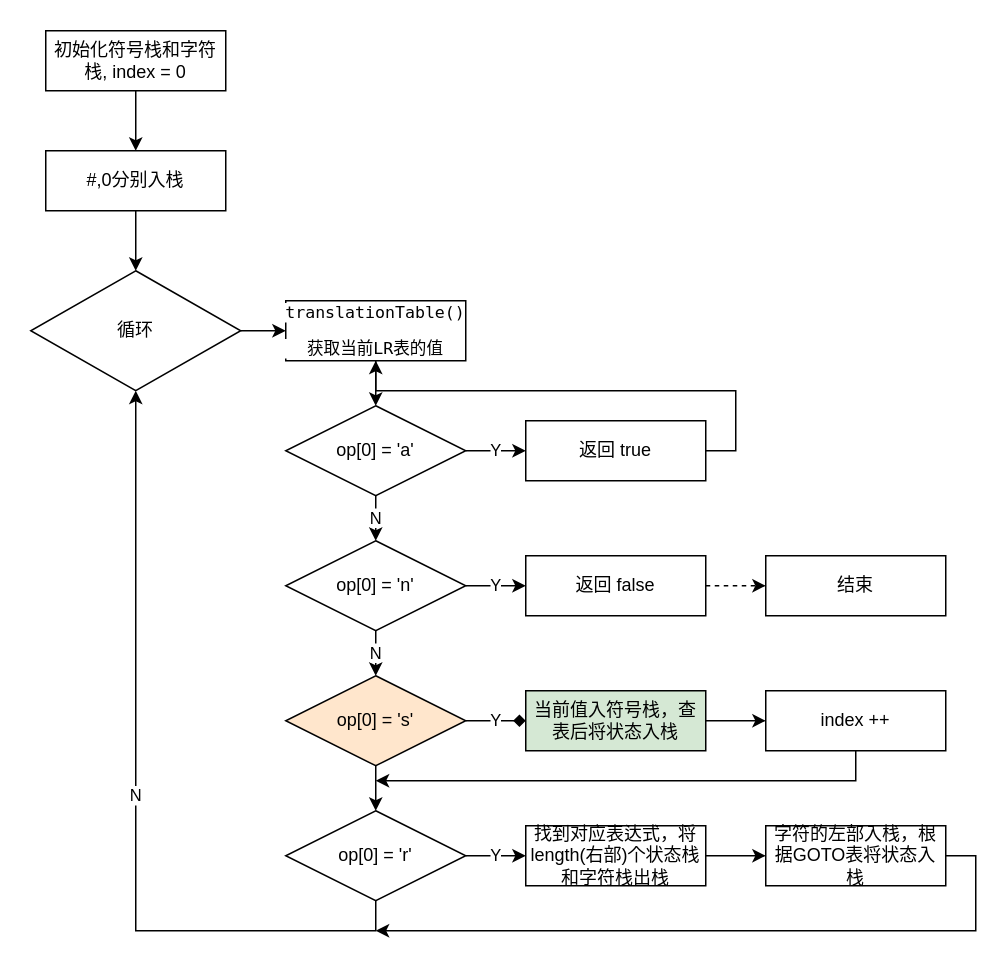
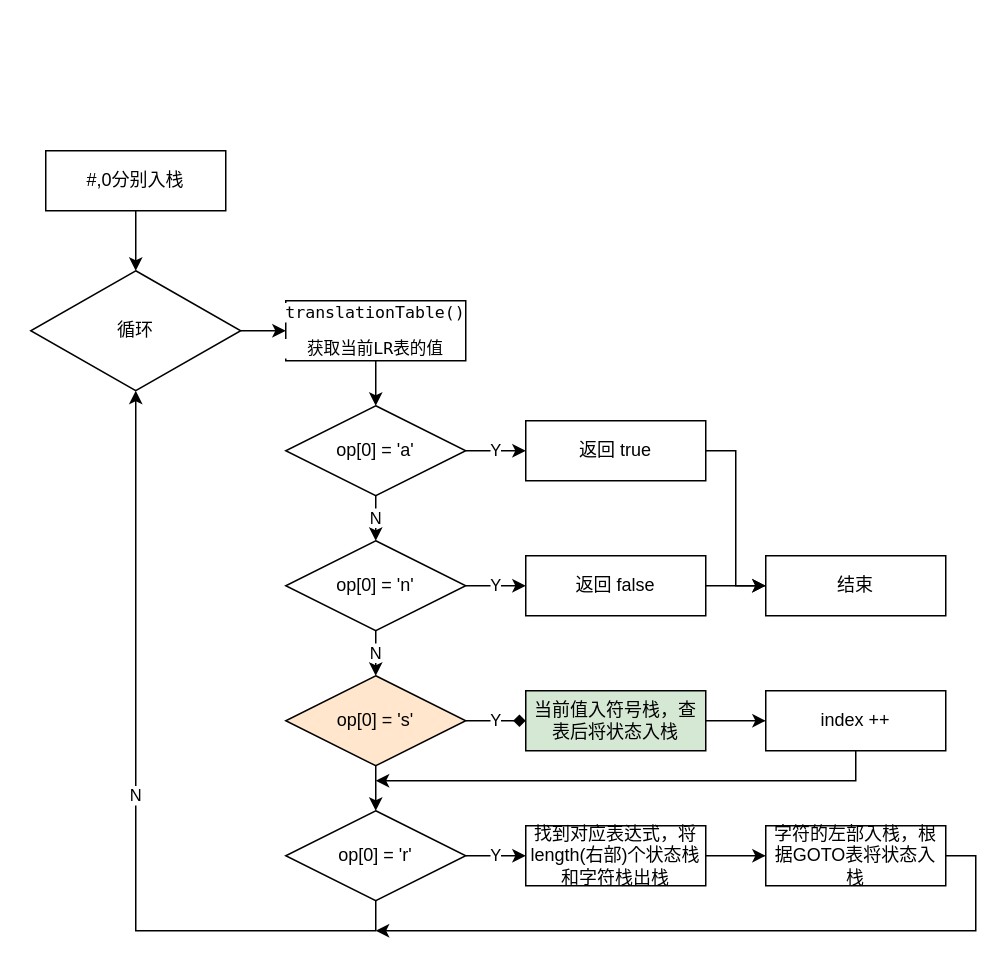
  <mxCell id="0" />
  <mxCell id="1" parent="0" />
- <mxCell id="2" style="edgeStyle=orthogonalEdgeStyle;rounded=0;orthogonalLoop=1;jettySize=auto;html=1;exitX=0.5;exitY=1;exitDx=0;exitDy=0;entryX=0.5;entryY=0;entryDx=0;entryDy=0;" edge="1" parent="1" source="3" target="5"><mxGeometry relative="1" as="geometry" /></mxCell>
- <mxCell id="3" value="初始化符号栈和字符栈, index = 0" style="rounded=0;whiteSpace=wrap;html=1;" vertex="1" parent="1"><mxGeometry x="30" y="20" width="120" height="40" as="geometry" /></mxCell>
  <mxCell id="4" style="edgeStyle=orthogonalEdgeStyle;rounded=0;orthogonalLoop=1;jettySize=auto;html=1;exitX=0.5;exitY=1;exitDx=0;exitDy=0;entryX=0.5;entryY=0;entryDx=0;entryDy=0;" edge="1" parent="1" source="5" target="7"><mxGeometry relative="1" as="geometry" /></mxCell>
  <mxCell id="5" value="#,0分别入栈" style="rounded=0;whiteSpace=wrap;html=1;" vertex="1" parent="1"><mxGeometry x="30" y="100" width="120" height="40" as="geometry" /></mxCell>
  <mxCell id="6" style="edgeStyle=orthogonalEdgeStyle;rounded=0;orthogonalLoop=1;jettySize=auto;html=1;exitX=1;exitY=0.5;exitDx=0;exitDy=0;entryX=0;entryY=0.5;entryDx=0;entryDy=0;" edge="1" parent="1" source="7" target="9"><mxGeometry relative="1" as="geometry" /></mxCell>
  <mxCell id="7" value="循环" style="rhombus;whiteSpace=wrap;html=1;" vertex="1" parent="1"><mxGeometry x="20" y="180" width="140" height="80" as="geometry" /></mxCell>
  <mxCell id="8" style="edgeStyle=orthogonalEdgeStyle;rounded=0;orthogonalLoop=1;jettySize=auto;html=1;exitX=0.5;exitY=1;exitDx=0;exitDy=0;entryX=0.5;entryY=0;entryDx=0;entryDy=0;" edge="1" parent="1" source="9" target="12"><mxGeometry relative="1" as="geometry" /></mxCell>
  <mxCell id="9" value="&lt;pre style=&quot;background-color: rgb(255, 255, 255); font-family: &amp;quot;JetBrains Mono&amp;quot;, monospace; font-size: 8.3pt;&quot;&gt;translationTable()&lt;/pre&gt;&lt;pre style=&quot;background-color: rgb(255, 255, 255); font-family: &amp;quot;JetBrains Mono&amp;quot;, monospace; font-size: 8.3pt;&quot;&gt;获取当前LR表的值&lt;/pre&gt;" style="rounded=0;whiteSpace=wrap;html=1;" vertex="1" parent="1"><mxGeometry x="190" y="200" width="120" height="40" as="geometry" /></mxCell>
  <mxCell id="10" value="Y" style="edgeStyle=orthogonalEdgeStyle;rounded=0;orthogonalLoop=1;jettySize=auto;html=1;exitX=1;exitY=0.5;exitDx=0;exitDy=0;entryX=0;entryY=0.5;entryDx=0;entryDy=0;" edge="1" parent="1" source="12" target="14"><mxGeometry relative="1" as="geometry" /></mxCell>
  <mxCell id="11" value="N" style="edgeStyle=orthogonalEdgeStyle;rounded=0;orthogonalLoop=1;jettySize=auto;html=1;exitX=0.5;exitY=1;exitDx=0;exitDy=0;entryX=0.5;entryY=0;entryDx=0;entryDy=0;" edge="1" parent="1" source="12" target="18"><mxGeometry relative="1" as="geometry" /></mxCell>
  <mxCell id="12" value="op[0] = 'a'" style="rhombus;whiteSpace=wrap;html=1;" vertex="1" parent="1"><mxGeometry x="190" y="270" width="120" height="60" as="geometry" /></mxCell>
- <mxCell id="13" style="edgeStyle=orthogonalEdgeStyle;rounded=0;orthogonalLoop=1;jettySize=auto;html=1;exitX=1;exitY=0.5;exitDx=0;exitDy=0;" edge="1" parent="1" source="14" target="9"><mxGeometry relative="1" as="geometry" /></mxCell>
+ <mxCell id="13" style="edgeStyle=orthogonalEdgeStyle;rounded=0;orthogonalLoop=1;jettySize=auto;html=1;exitX=1;exitY=0.5;exitDx=0;exitDy=0;entryX=0;entryY=0.5;entryDx=0;entryDy=0;" edge="1" parent="1" source="14" target="15"><mxGeometry relative="1" as="geometry" /></mxCell>
  <mxCell id="14" value="返回 true" style="rounded=0;whiteSpace=wrap;html=1;" vertex="1" parent="1"><mxGeometry x="350" y="280" width="120" height="40" as="geometry" /></mxCell>
  <mxCell id="15" value="结束" style="rounded=0;whiteSpace=wrap;html=1;" vertex="1" parent="1"><mxGeometry x="510" y="370" width="120" height="40" as="geometry" /></mxCell>
  <mxCell id="16" value="Y" style="edgeStyle=orthogonalEdgeStyle;rounded=0;orthogonalLoop=1;jettySize=auto;html=1;exitX=1;exitY=0.5;exitDx=0;exitDy=0;entryX=0;entryY=0.5;entryDx=0;entryDy=0;" edge="1" parent="1" source="18" target="20"><mxGeometry relative="1" as="geometry" /></mxCell>
  <mxCell id="17" value="N" style="edgeStyle=orthogonalEdgeStyle;rounded=0;orthogonalLoop=1;jettySize=auto;html=1;exitX=0.5;exitY=1;exitDx=0;exitDy=0;entryX=0.5;entryY=0;entryDx=0;entryDy=0;" edge="1" parent="1" source="18" target="23"><mxGeometry relative="1" as="geometry" /></mxCell>
  <mxCell id="18" value="op[0] = 'n'" style="rhombus;whiteSpace=wrap;html=1;" vertex="1" parent="1"><mxGeometry x="190" y="360" width="120" height="60" as="geometry" /></mxCell>
- <mxCell id="19" style="edgeStyle=orthogonalEdgeStyle;rounded=0;orthogonalLoop=1;jettySize=auto;html=1;exitX=1;exitY=0.5;exitDx=0;exitDy=0;entryX=0;entryY=0.5;entryDx=0;entryDy=0;dashed=1;" edge="1" parent="1" source="20" target="15"><mxGeometry relative="1" as="geometry" /></mxCell>
+ <mxCell id="19" style="edgeStyle=orthogonalEdgeStyle;rounded=0;orthogonalLoop=1;jettySize=auto;html=1;exitX=1;exitY=0.5;exitDx=0;exitDy=0;entryX=0;entryY=0.5;entryDx=0;entryDy=0;" edge="1" parent="1" source="20" target="15"><mxGeometry relative="1" as="geometry" /></mxCell>
  <mxCell id="20" value="返回 false" style="rounded=0;whiteSpace=wrap;html=1;" vertex="1" parent="1"><mxGeometry x="350" y="370" width="120" height="40" as="geometry" /></mxCell>
  <mxCell id="21" value="Y" style="edgeStyle=orthogonalEdgeStyle;rounded=0;orthogonalLoop=1;jettySize=auto;html=1;exitX=1;exitY=0.5;exitDx=0;exitDy=0;entryX=0;entryY=0.5;entryDx=0;entryDy=0;endArrow=diamond;" edge="1" parent="1" source="23" target="28"><mxGeometry relative="1" as="geometry" /></mxCell>
  <mxCell id="22" style="edgeStyle=orthogonalEdgeStyle;rounded=0;orthogonalLoop=1;jettySize=auto;html=1;exitX=0.5;exitY=1;exitDx=0;exitDy=0;entryX=0.5;entryY=0;entryDx=0;entryDy=0;" edge="1" parent="1" source="23" target="26"><mxGeometry relative="1" as="geometry" /></mxCell>
  <mxCell id="23" value="op[0] = 's'" style="rhombus;whiteSpace=wrap;html=1;fillColor=#ffe6cc;" vertex="1" parent="1"><mxGeometry x="190" y="450" width="120" height="60" as="geometry" /></mxCell>
  <mxCell id="24" value="Y" style="edgeStyle=orthogonalEdgeStyle;rounded=0;orthogonalLoop=1;jettySize=auto;html=1;exitX=1;exitY=0.5;exitDx=0;exitDy=0;entryX=0;entryY=0.5;entryDx=0;entryDy=0;" edge="1" parent="1" source="26" target="32"><mxGeometry relative="1" as="geometry" /></mxCell>
  <mxCell id="25" value="N" style="edgeStyle=orthogonalEdgeStyle;rounded=0;orthogonalLoop=1;jettySize=auto;html=1;exitX=0.5;exitY=1;exitDx=0;exitDy=0;entryX=0.5;entryY=1;entryDx=0;entryDy=0;" edge="1" parent="1" source="26" target="7"><mxGeometry relative="1" as="geometry" /></mxCell>
  <mxCell id="26" value="op[0] = 'r'" style="rhombus;whiteSpace=wrap;html=1;" vertex="1" parent="1"><mxGeometry x="190" y="540" width="120" height="60" as="geometry" /></mxCell>
  <mxCell id="27" style="edgeStyle=orthogonalEdgeStyle;rounded=0;orthogonalLoop=1;jettySize=auto;html=1;exitX=1;exitY=0.5;exitDx=0;exitDy=0;entryX=0;entryY=0.5;entryDx=0;entryDy=0;" edge="1" parent="1" source="28" target="30"><mxGeometry relative="1" as="geometry" /></mxCell>
  <mxCell id="28" value="当前值入符号栈，查表后将状态入栈" style="rounded=0;whiteSpace=wrap;html=1;fillColor=#d5e8d4;" vertex="1" parent="1"><mxGeometry x="350" y="460" width="120" height="40" as="geometry" /></mxCell>
  <mxCell id="29" style="edgeStyle=orthogonalEdgeStyle;rounded=0;orthogonalLoop=1;jettySize=auto;html=1;exitX=0.5;exitY=1;exitDx=0;exitDy=0;" edge="1" parent="1" source="30"><mxGeometry relative="1" as="geometry"><mxPoint x="250" y="520" as="targetPoint" /><Array as="points"><mxPoint x="570" y="520" /></Array></mxGeometry></mxCell>
  <mxCell id="30" value="index ++" style="rounded=0;whiteSpace=wrap;html=1;" vertex="1" parent="1"><mxGeometry x="510" y="460" width="120" height="40" as="geometry" /></mxCell>
  <mxCell id="31" style="edgeStyle=orthogonalEdgeStyle;rounded=0;orthogonalLoop=1;jettySize=auto;html=1;exitX=1;exitY=0.5;exitDx=0;exitDy=0;entryX=0;entryY=0.5;entryDx=0;entryDy=0;" edge="1" parent="1" source="32" target="34"><mxGeometry relative="1" as="geometry" /></mxCell>
  <mxCell id="32" value="找到对应表达式，将length(右部)个状态栈和字符栈出栈" style="rounded=0;whiteSpace=wrap;html=1;" vertex="1" parent="1"><mxGeometry x="350" y="550" width="120" height="40" as="geometry" /></mxCell>
  <mxCell id="33" style="edgeStyle=orthogonalEdgeStyle;rounded=0;orthogonalLoop=1;jettySize=auto;html=1;exitX=1;exitY=0.5;exitDx=0;exitDy=0;" edge="1" parent="1" source="34"><mxGeometry relative="1" as="geometry"><mxPoint x="250" y="620" as="targetPoint" /><Array as="points"><mxPoint x="650" y="570" /><mxPoint x="650" y="620" /></Array></mxGeometry></mxCell>
  <mxCell id="34" value="字符的左部入栈，根据GOTO表将状态入栈" style="rounded=0;whiteSpace=wrap;html=1;" vertex="1" parent="1"><mxGeometry x="510" y="550" width="120" height="40" as="geometry" /></mxCell>
